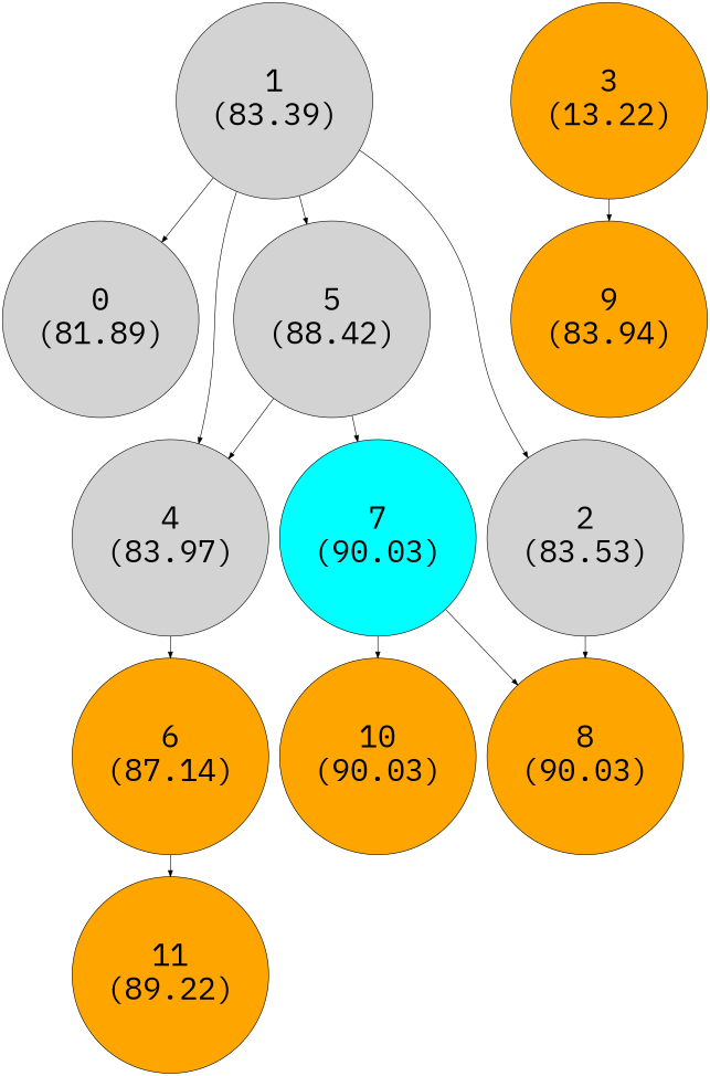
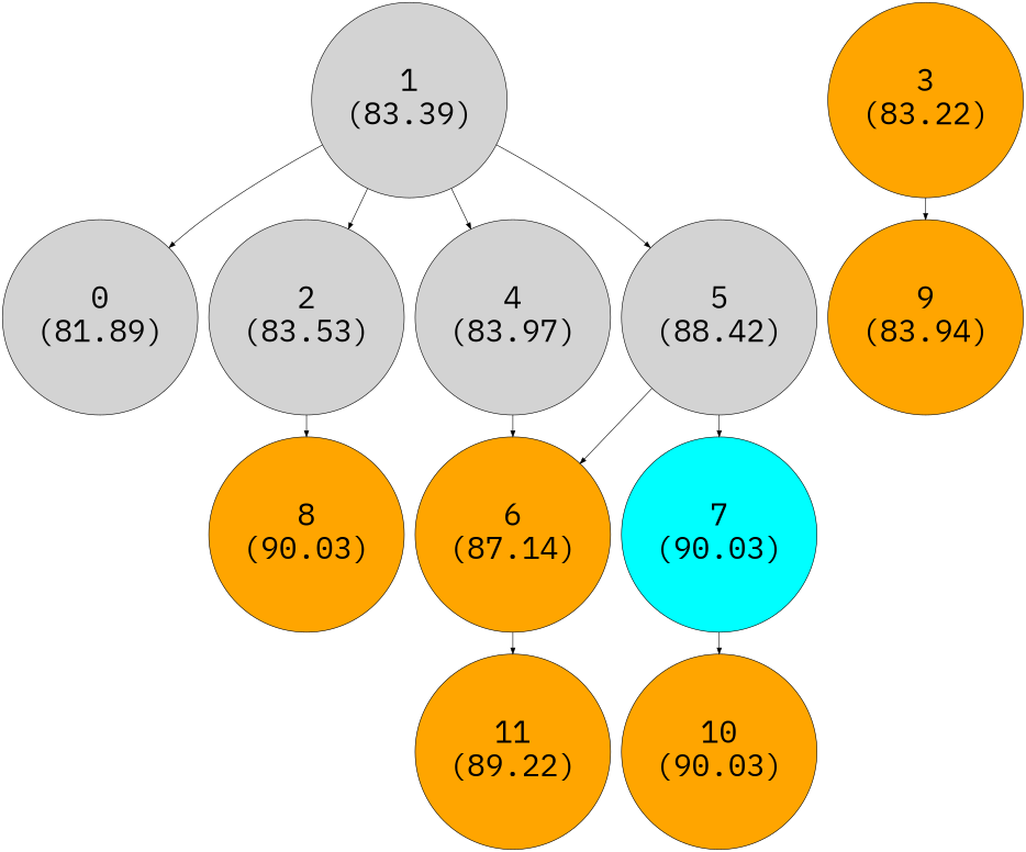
  digraph {
    fontname="IBM Plex Mono"
    node [fontname="IBM Plex Mono" fontsize=50 shape=circle style=filled fillcolor=orange fontcolor=black]
    edge [fontname="IBM Plex Mono"]
    n1 [label="0\n(81.89)" fillcolor="" fontcolor=""]
    n2 [label="1\n(83.39)" fillcolor="" fontcolor=""]
    n3 [label="2\n(83.53)" fillcolor="" fontcolor=""]
    n4 [label="4\n(83.97)" fillcolor="" fontcolor=""]
    n5 [fillcolor=lightgrey label="5\n(88.42)"]
    n6 [label="8\n(90.03)" fontcolor=""]
    n7 [label="6\n(87.14)"]
    n8 [fillcolor=cyan label="7\n(90.03)"]
-   n9 [label="3\n(13.22)"]
+   n9 [label="3\n(83.22)"]
    n10 [label="9\n(83.94)"]
    n11 [label="11\n(89.22)"]
    n12 [label="10\n(90.03)"]
    n2 -> n1
    n2 -> n3
    n2 -> n4
    n2 -> n5
    n3 -> n6
    n4 -> n7
-   n5 -> n4
+   n5 -> n7
    n5 -> n8
    n7 -> n11
-   n8 -> n6
    n8 -> n12
    n9 -> n10
  }
